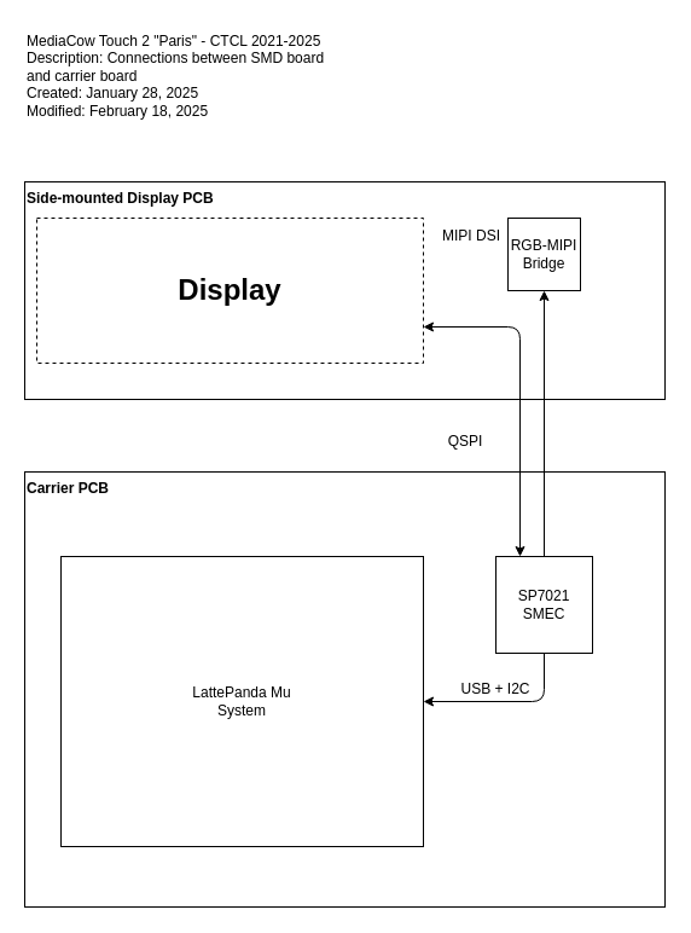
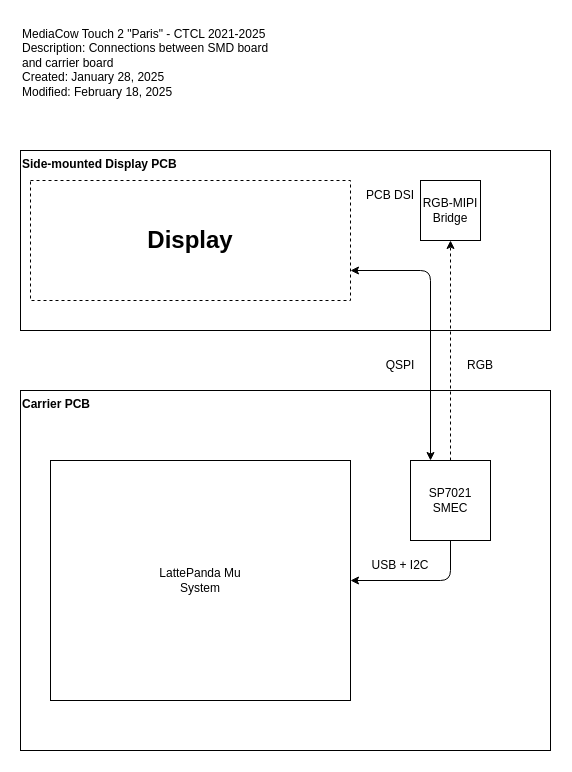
  <mxCell id="0" />
  <mxCell id="1" parent="0" />
  <mxCell id="2" value="Side-mounted Display PCB" style="rounded=0;whiteSpace=wrap;html=1;align=left;verticalAlign=top;fontStyle=1;fontSize=12;" parent="1" vertex="1"><mxGeometry y="150" width="530" height="180" as="geometry" x="20" /></mxCell>
  <mxCell id="3" value="MediaCow Touch 2 &quot;Paris&quot; - CTCL 2021-2025&lt;br&gt;Description: Connections between SMD board and carrier board&lt;br&gt;Created:&amp;nbsp;January 28, 2025&lt;br&gt;Modified: February 18, 2025" style="text;html=1;strokeColor=none;fillColor=none;align=left;verticalAlign=top;whiteSpace=wrap;rounded=0;" parent="1" vertex="1"><mxGeometry width="260" height="100" as="geometry" x="20" y="20" /></mxCell>
  <mxCell id="4" value="Carrier PCB" style="rounded=0;whiteSpace=wrap;html=1;align=left;verticalAlign=top;fontStyle=1;fontSize=12;" parent="1" vertex="1"><mxGeometry y="390" width="530" height="360" as="geometry" x="20" /></mxCell>
  <mxCell id="5" value="Display" style="rounded=0;whiteSpace=wrap;html=1;align=center;verticalAlign=middle;fontStyle=1;fontSize=24;dashed=1;" parent="1" vertex="1"><mxGeometry x="30" y="180" width="320" height="120" as="geometry" /></mxCell>
  <mxCell id="6" value="RGB-MIPI&lt;br style=&quot;font-size: 12px;&quot;&gt;Bridge" style="rounded=0;whiteSpace=wrap;html=1;fontSize=12;" parent="1" vertex="1"><mxGeometry x="420" y="180" width="60" height="60" as="geometry" /></mxCell>
- <mxCell id="7" style="edgeStyle=orthogonalEdgeStyle;html=1;exitX=0.5;exitY=0;exitDx=0;exitDy=0;entryX=0.5;entryY=1;entryDx=0;entryDy=0;fontSize=12;" parent="1" source="9" target="6" edge="1"><mxGeometry relative="1" as="geometry" /></mxCell>
+ <mxCell id="7" style="edgeStyle=orthogonalEdgeStyle;html=1;exitX=0.5;exitY=0;exitDx=0;exitDy=0;entryX=0.5;entryY=1;entryDx=0;entryDy=0;fontSize=12;dashed=1;" parent="1" source="9" target="6" edge="1"><mxGeometry relative="1" as="geometry" /></mxCell>
  <mxCell id="8" style="edgeStyle=orthogonalEdgeStyle;html=1;exitX=0.25;exitY=0;exitDx=0;exitDy=0;entryX=1;entryY=0.75;entryDx=0;entryDy=0;startArrow=classic;startFill=1;" edge="1" parent="1" source="9" target="5"><mxGeometry relative="1" as="geometry" /></mxCell>
  <mxCell id="9" value="SP7021&lt;br&gt;SMEC" style="rounded=0;whiteSpace=wrap;html=1;fontSize=12;" parent="1" vertex="1"><mxGeometry x="410" y="460" width="80" height="80" as="geometry" /></mxCell>
- <mxCell id="10" value="MIPI DSI" style="text;html=1;strokeColor=none;fillColor=none;align=center;verticalAlign=middle;whiteSpace=wrap;rounded=0;fontSize=12;" parent="1" vertex="1"><mxGeometry x="360" y="180" width="60" height="30" as="geometry" /></mxCell>
- <mxCell id="11" value="QSPI" style="text;html=1;strokeColor=none;fillColor=none;align=center;verticalAlign=middle;whiteSpace=wrap;rounded=0;fontSize=12;" parent="1" vertex="1"><mxGeometry x="355" y="350" width="60" height="30" as="geometry" /></mxCell>
+ <mxCell id="10" value="PCB DSI" style="text;html=1;strokeColor=none;fillColor=none;align=center;verticalAlign=middle;whiteSpace=wrap;rounded=0;fontSize=12;" parent="1" vertex="1"><mxGeometry x="360" y="180" width="60" height="30" as="geometry" /></mxCell>
+ <mxCell id="11" value="QSPI" style="text;html=1;strokeColor=none;fillColor=none;align=center;verticalAlign=middle;whiteSpace=wrap;rounded=0;fontSize=12;" parent="1" vertex="1"><mxGeometry x="370" y="350" width="60" height="30" as="geometry" /></mxCell>
+ <mxCell id="12" value="RGB" style="text;html=1;strokeColor=none;fillColor=none;align=center;verticalAlign=middle;whiteSpace=wrap;rounded=0;fontSize=12;" parent="1" vertex="1"><mxGeometry x="450" y="350" width="60" height="30" as="geometry" /></mxCell>
  <mxCell id="13" style="edgeStyle=orthogonalEdgeStyle;html=1;exitX=1;exitY=0.5;exitDx=0;exitDy=0;entryX=0.5;entryY=1;entryDx=0;entryDy=0;startArrow=classic;startFill=1;endArrow=none;" edge="1" parent="1" source="14" target="9"><mxGeometry relative="1" as="geometry" /></mxCell>
  <mxCell id="14" value="LattePanda Mu&lt;br&gt;System" style="rounded=0;whiteSpace=wrap;html=1;fontSize=12;" vertex="1" parent="1"><mxGeometry x="50" y="460" width="300" height="240" as="geometry" /></mxCell>
- <mxCell id="15" value="USB + I2C" style="text;html=1;strokeColor=none;fillColor=none;align=center;verticalAlign=middle;whiteSpace=wrap;rounded=0;fontSize=12;" vertex="1" parent="1"><mxGeometry x="380" y="555" width="60" height="30" as="geometry" /></mxCell>
+ <mxCell id="15" value="USB + I2C" style="text;html=1;strokeColor=none;fillColor=none;align=center;verticalAlign=middle;whiteSpace=wrap;rounded=0;fontSize=12;" vertex="1" parent="1"><mxGeometry x="370" y="550" width="60" height="30" as="geometry" /></mxCell>
